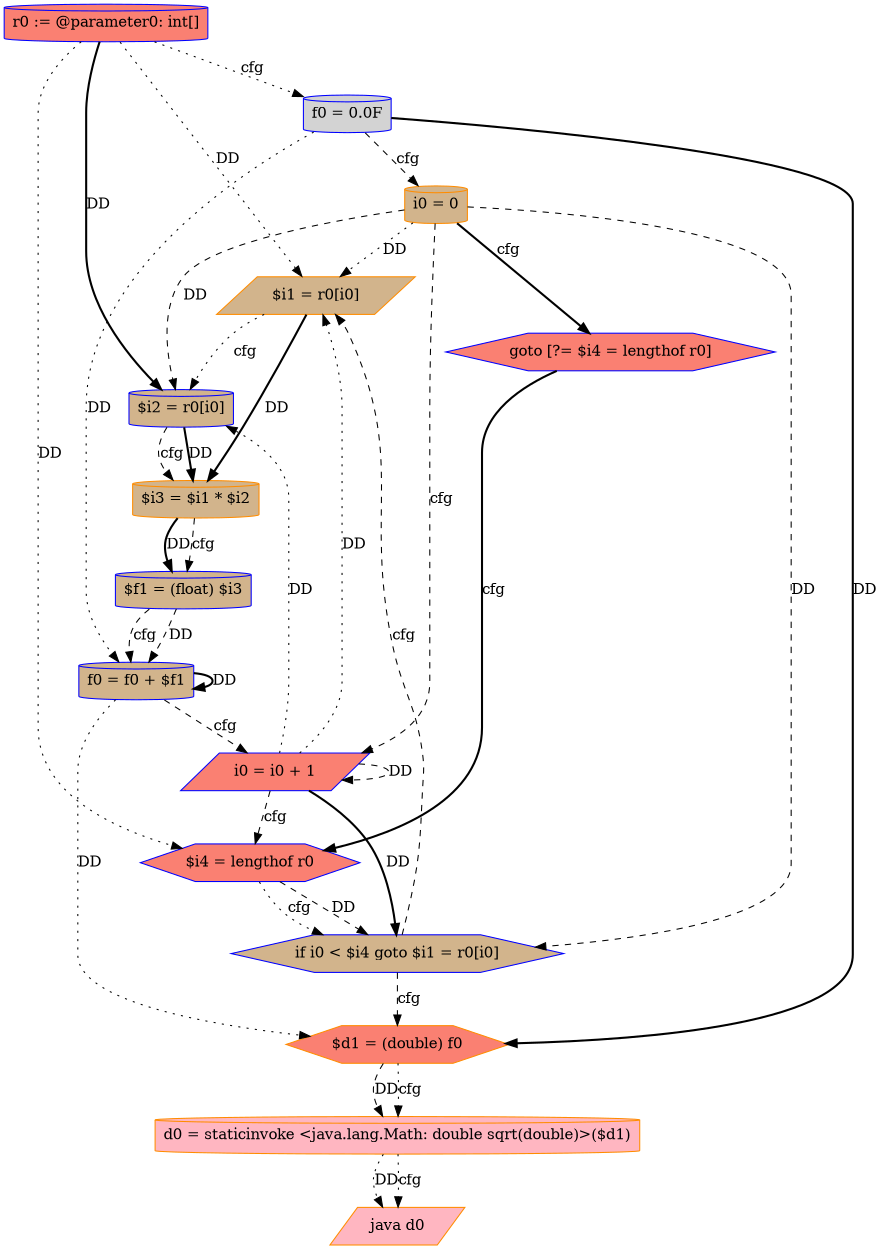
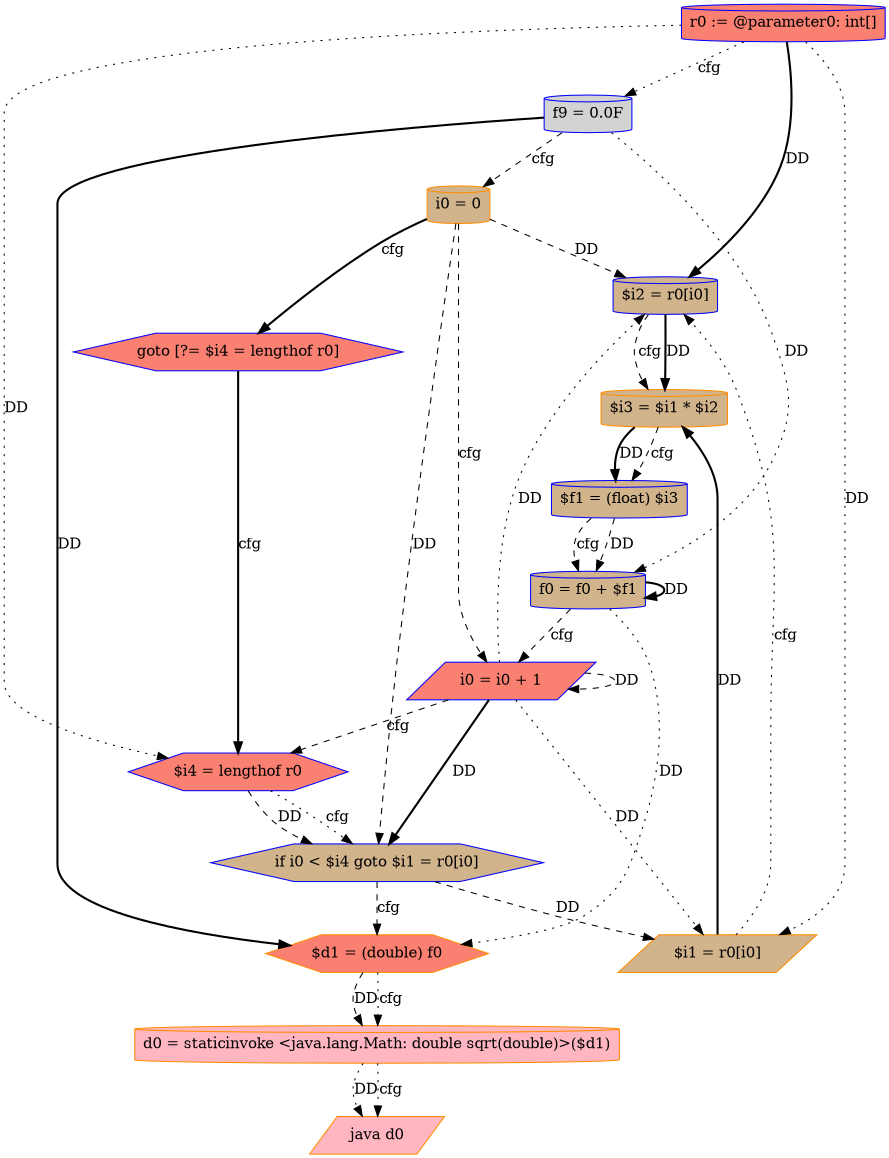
  digraph {
    node [color=blue fillcolor=tan shape=cylinder style=filled]
    edge [style=dashed]
    n1 [fillcolor=salmon label="r0 := @parameter0: int[]"]
-   n2 [fillcolor=lightgrey label="f0 = 0.0F"]
+   n2 [fillcolor=lightgrey label="f9 = 0.0F"]
    n3 [color=darkorange label="$i1 = r0[i0]" shape=parallelogram]
    n4 [label="$i2 = r0[i0]"]
    n5 [fillcolor=salmon label="$i4 = lengthof r0" shape=hexagon]
    n6 [color=darkorange label="i0 = 0"]
    n7 [label="f0 = f0 + $f1"]
    n8 [color=darkorange fillcolor=salmon label="$d1 = (double) f0" shape=hexagon]
    n9 [color=darkorange label="$i3 = $i1 * $i2"]
    n10 [label="if i0 < $i4 goto $i1 = r0[i0]" shape=hexagon]
    n11 [fillcolor=salmon label="goto [?= $i4 = lengthof r0]" shape=hexagon]
    n12 [fillcolor=salmon label="i0 = i0 + 1" shape=parallelogram]
    n13 [color=darkorange fillcolor=lightpink label="d0 = staticinvoke <java.lang.Math: double sqrt(double)>($d1)"]
    n14 [label="$f1 = (float) $i3"]
    n15 [color=darkorange fillcolor=lightpink label="java d0" shape=parallelogram]
    n1 -> n2 [label=cfg style=dotted]
    n1 -> n3 [label=DD style=dotted]
    n1 -> n4 [label=DD style=bold]
    n1 -> n5 [label=DD style=dotted]
    n2 -> n6 [label=cfg]
    n2 -> n7 [label=DD style=dotted]
    n2 -> n8 [label=DD style=bold]
    n3 -> n4 [label=cfg style=dotted]
    n3 -> n9 [label=DD style=bold]
    n4 -> n9 [label=DD style=bold]
    n4 -> n9 [label=cfg]
    n5 -> n10 [label=DD]
    n5 -> n10 [label=cfg style=dotted]
-   n6 -> n3 [label=DD style=dotted]
    n6 -> n4 [label=DD]
    n6 -> n10 [label=DD]
    n6 -> n11 [label=cfg style=bold]
    n6 -> n12 [label=cfg]
    n7 -> n7 [label=DD style=bold]
    n7 -> n8 [label=DD style=dotted]
    n7 -> n12 [label=cfg]
    n8 -> n13 [label=DD]
    n8 -> n13 [label=cfg style=dotted]
    n9 -> n14 [label=DD style=bold]
    n9 -> n14 [label=cfg]
-   n10 -> n3 [label=cfg]
+   n10 -> n3 [label=DD]
    n10 -> n8 [label=cfg]
    n11 -> n5 [label=cfg style=bold]
    n12 -> n3 [label=DD style=dotted]
    n12 -> n4 [label=DD style=dotted]
    n12 -> n5 [label=cfg]
    n12 -> n10 [label=DD style=bold]
    n12 -> n12 [label=DD]
    n13 -> n15 [label=DD style=dotted]
    n13 -> n15 [label=cfg style=dotted]
    n14 -> n7 [label=DD]
    n14 -> n7 [label=cfg]
  }
